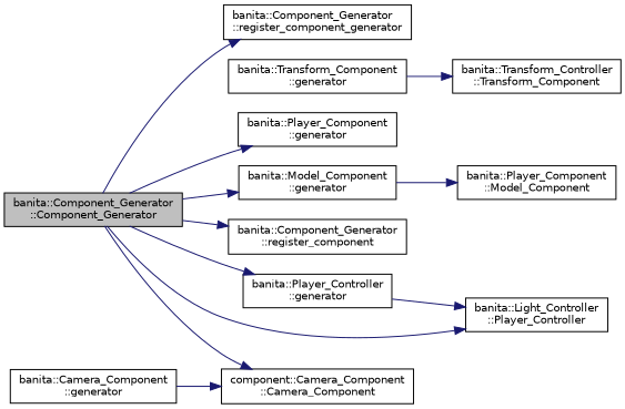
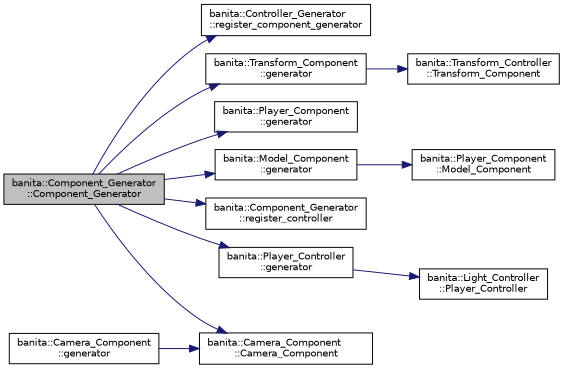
  digraph {
    rankdir=LR
    node [color=black fillcolor=white fontname=Helvetica fontsize=10 shape=record style=filled]
    edge [color=midnightblue fontname=Helvetica fontsize=10 labelfontname=Helvetica labelfontsize=10 style=solid]
    n1 [fillcolor=grey75 fontcolor=black height=0.2 label="banita::Component_Generator\l::Component_Generator" width=0.4]
-   n2 [height=0.2 label="banita::Component_Generator\l::register_component_generator" width=0.4]
+   n2 [height=0.2 label="banita::Controller_Generator\l::register_component_generator" width=0.4]
    n3 [height=0.2 label="banita::Transform_Component\l::generator" width=0.4]
    n4 [height=0.2 label="banita::Player_Component\l::generator" width=0.4]
    n5 [height=0.2 label="banita::Model_Component\l::generator" width=0.4]
-   n6 [height=0.2 label="banita::Component_Generator\l::register_component" width=0.4]
+   n6 [height=0.2 label="banita::Component_Generator\l::register_controller" width=0.4]
    n7 [height=0.2 label="banita::Player_Controller\l::generator" width=0.4]
-   n8 [height=0.2 label="component::Camera_Component\l::Camera_Component" width=0.4]
+   n8 [height=0.2 label="banita::Camera_Component\l::Camera_Component" width=0.4]
    n9 [height=0.2 label="banita::Transform_Controller\l::Transform_Component" width=0.4]
    n10 [height=0.2 label="banita::Camera_Component\l::generator" width=0.4]
    n11 [height=0.2 label="banita::Player_Component\l::Model_Component" width=0.4]
    n12 [height=0.2 label="banita::Light_Controller\l::Player_Controller" width=0.4]
    n1 -> n2
-   n1 -> n12
+   n1 -> n3
    n1 -> n4
    n1 -> n5
    n1 -> n6
    n1 -> n7
    n1 -> n8
    n3 -> n9
    n5 -> n11
    n7 -> n12
    n10 -> n8
  }
